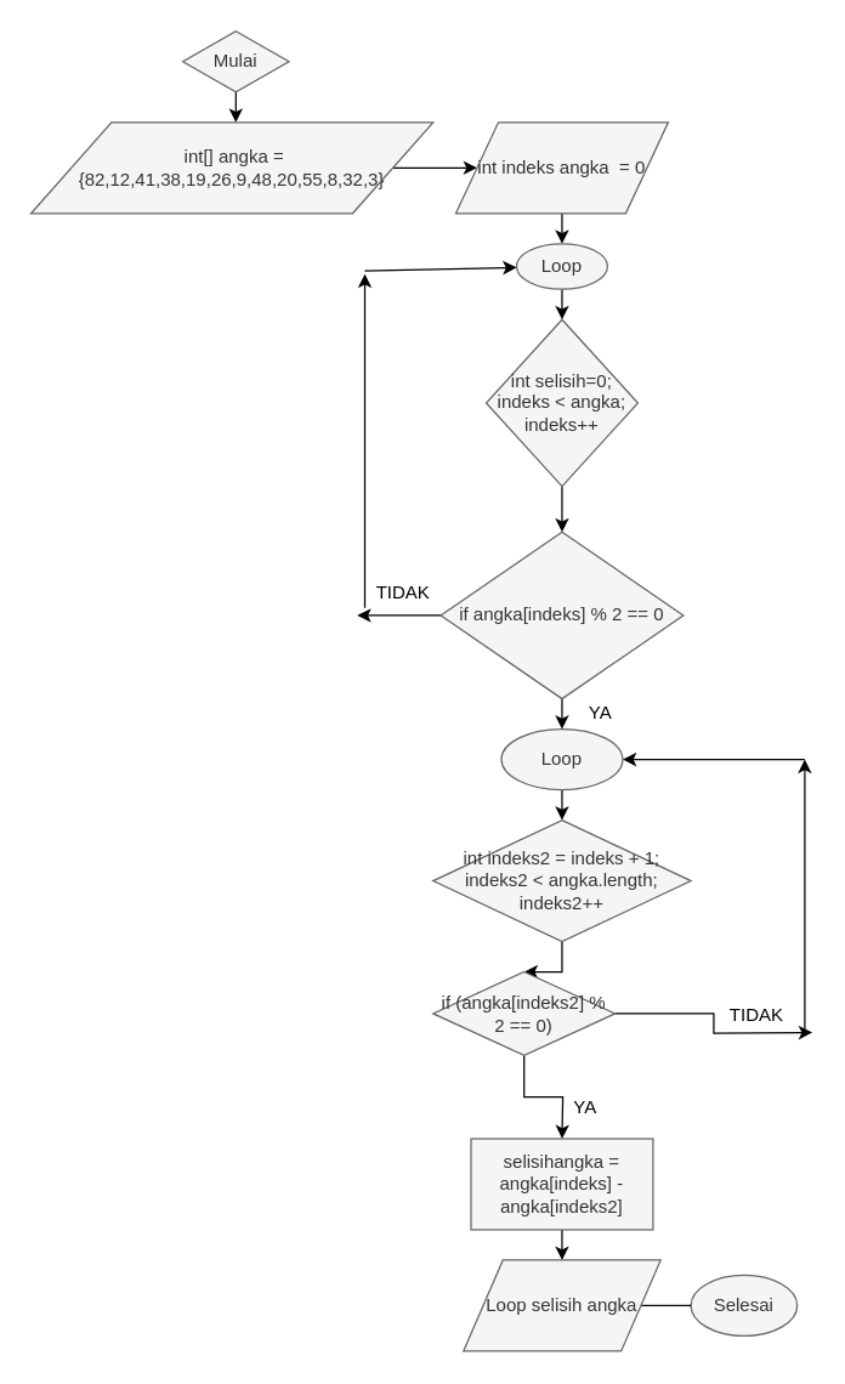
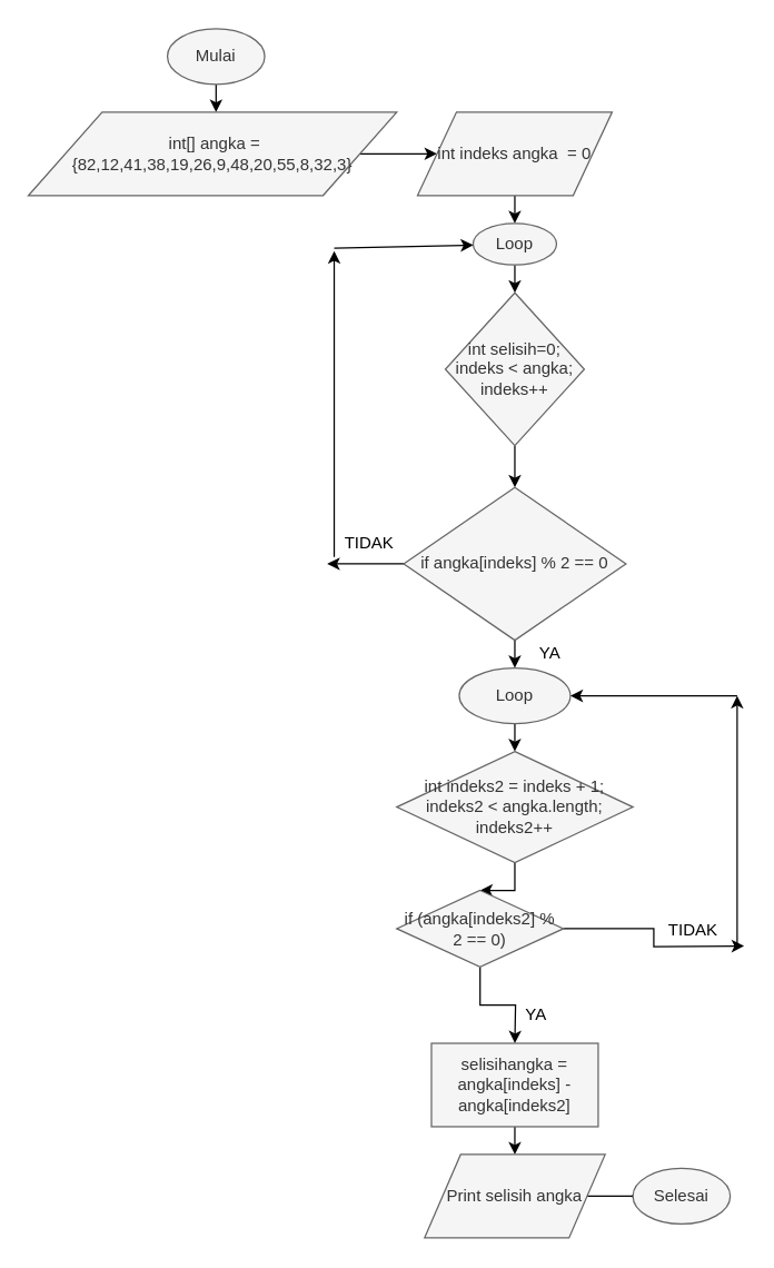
  <mxCell id="0" />
  <mxCell id="1" parent="0" />
  <mxCell id="2" value="" style="edgeStyle=orthogonalEdgeStyle;rounded=0;orthogonalLoop=1;jettySize=auto;html=1;" edge="1" parent="1" source="3"><mxGeometry relative="1" as="geometry"><mxPoint x="155" y="80" as="targetPoint" /></mxGeometry></mxCell>
- <mxCell id="3" value="Mulai" style="rhombus;whiteSpace=wrap;html=1;fillColor=#f5f5f5;strokeColor=#666666;fontColor=#333333;" vertex="1" parent="1"><mxGeometry x="120" y="20" width="70" height="40" as="geometry" /></mxCell>
+ <mxCell id="3" value="Mulai" style="ellipse;whiteSpace=wrap;html=1;fillColor=#f5f5f5;strokeColor=#666666;fontColor=#333333;" vertex="1" parent="1"><mxGeometry x="120" y="20" width="70" height="40" as="geometry" /></mxCell>
  <mxCell id="4" value="" style="edgeStyle=orthogonalEdgeStyle;rounded=0;orthogonalLoop=1;jettySize=auto;html=1;" edge="1" parent="1" source="5" target="7"><mxGeometry relative="1" as="geometry" /></mxCell>
  <mxCell id="5" value="&amp;nbsp;int[] angka = {82,12,41,38,19,26,9,48,20,55,8,32,3}" style="shape=parallelogram;perimeter=parallelogramPerimeter;whiteSpace=wrap;html=1;fillColor=#f5f5f5;strokeColor=#666666;fontColor=#333333;" vertex="1" parent="1"><mxGeometry x="20" y="80" width="265" height="60" as="geometry" /></mxCell>
  <mxCell id="6" value="" style="edgeStyle=orthogonalEdgeStyle;rounded=0;orthogonalLoop=1;jettySize=auto;html=1;" edge="1" parent="1" source="7"><mxGeometry relative="1" as="geometry"><mxPoint x="370" y="160" as="targetPoint" /></mxGeometry></mxCell>
  <mxCell id="7" value="int indeks angka&amp;nbsp; = 0" style="shape=parallelogram;perimeter=parallelogramPerimeter;whiteSpace=wrap;html=1;fillColor=#f5f5f5;strokeColor=#666666;fontColor=#333333;" vertex="1" parent="1"><mxGeometry x="300" y="80" width="140" height="60" as="geometry" /></mxCell>
  <mxCell id="8" value="" style="edgeStyle=orthogonalEdgeStyle;rounded=0;orthogonalLoop=1;jettySize=auto;html=1;" edge="1" parent="1" source="9"><mxGeometry relative="1" as="geometry"><mxPoint x="370" y="210" as="targetPoint" /></mxGeometry></mxCell>
  <mxCell id="9" value="Loop" style="ellipse;whiteSpace=wrap;html=1;fillColor=#f5f5f5;strokeColor=#666666;fontColor=#333333;" vertex="1" parent="1"><mxGeometry x="340" y="160" width="60" height="30" as="geometry" /></mxCell>
  <mxCell id="10" value="" style="edgeStyle=orthogonalEdgeStyle;rounded=0;orthogonalLoop=1;jettySize=auto;html=1;" edge="1" parent="1" source="11" target="14"><mxGeometry relative="1" as="geometry" /></mxCell>
  <mxCell id="11" value="int selisih=0; indeks &amp;lt; angka; indeks++" style="rhombus;whiteSpace=wrap;html=1;fillColor=#f5f5f5;strokeColor=#666666;fontColor=#333333;" vertex="1" parent="1"><mxGeometry x="320" y="210" width="100" height="110" as="geometry" /></mxCell>
  <mxCell id="12" value="" style="edgeStyle=orthogonalEdgeStyle;rounded=0;orthogonalLoop=1;jettySize=auto;html=1;" edge="1" parent="1" source="14"><mxGeometry relative="1" as="geometry"><mxPoint x="235" y="405" as="targetPoint" /></mxGeometry></mxCell>
  <mxCell id="13" value="" style="edgeStyle=orthogonalEdgeStyle;rounded=0;orthogonalLoop=1;jettySize=auto;html=1;" edge="1" parent="1" source="14"><mxGeometry relative="1" as="geometry"><mxPoint x="370" y="480" as="targetPoint" /></mxGeometry></mxCell>
  <mxCell id="14" value="if angka[indeks] % 2 == 0" style="rhombus;whiteSpace=wrap;html=1;fillColor=#f5f5f5;strokeColor=#666666;fontColor=#333333;" vertex="1" parent="1"><mxGeometry x="290" y="350" width="160" height="110" as="geometry" /></mxCell>
  <mxCell id="15" value="" style="endArrow=classic;html=1;" edge="1" parent="1"><mxGeometry width="50" height="50" relative="1" as="geometry"><mxPoint x="240" y="400" as="sourcePoint" /><mxPoint x="240" y="180" as="targetPoint" /></mxGeometry></mxCell>
  <mxCell id="16" value="" style="endArrow=classic;html=1;" edge="1" parent="1" target="9"><mxGeometry width="50" height="50" relative="1" as="geometry"><mxPoint x="240" y="178" as="sourcePoint" /><mxPoint x="290" y="140" as="targetPoint" /></mxGeometry></mxCell>
  <mxCell id="17" value="" style="edgeStyle=orthogonalEdgeStyle;rounded=0;orthogonalLoop=1;jettySize=auto;html=1;" edge="1" parent="1" source="18"><mxGeometry relative="1" as="geometry"><mxPoint x="370" y="540" as="targetPoint" /></mxGeometry></mxCell>
  <mxCell id="18" value="Loop" style="ellipse;whiteSpace=wrap;html=1;fillColor=#f5f5f5;strokeColor=#666666;fontColor=#333333;" vertex="1" parent="1"><mxGeometry x="330" y="480" width="80" height="40" as="geometry" /></mxCell>
  <mxCell id="19" value="" style="edgeStyle=orthogonalEdgeStyle;rounded=0;orthogonalLoop=1;jettySize=auto;html=1;" edge="1" parent="1" source="20" target="23"><mxGeometry relative="1" as="geometry" /></mxCell>
  <mxCell id="20" value="int indeks2 = indeks + 1; indeks2 &lt; angka.length; indeks2++" style="rhombus;whiteSpace=wrap;html=1;fillColor=#f5f5f5;strokeColor=#666666;fontColor=#333333;" vertex="1" parent="1"><mxGeometry x="285" y="540" width="170" height="80" as="geometry" /></mxCell>
  <mxCell id="21" value="" style="edgeStyle=orthogonalEdgeStyle;rounded=0;orthogonalLoop=1;jettySize=auto;html=1;" edge="1" parent="1" source="23"><mxGeometry relative="1" as="geometry"><mxPoint x="370" y="750" as="targetPoint" /></mxGeometry></mxCell>
  <mxCell id="22" value="" style="edgeStyle=orthogonalEdgeStyle;rounded=0;orthogonalLoop=1;jettySize=auto;html=1;" edge="1" parent="1" source="23"><mxGeometry relative="1" as="geometry"><mxPoint x="535" y="680" as="targetPoint" /></mxGeometry></mxCell>
  <mxCell id="23" value="if (angka[indeks2] % 2 == 0)" style="rhombus;whiteSpace=wrap;html=1;fillColor=#f5f5f5;strokeColor=#666666;fontColor=#333333;" vertex="1" parent="1"><mxGeometry x="285" y="640" width="120" height="55" as="geometry" /></mxCell>
  <mxCell id="24" value="YA" style="text;html=1;align=center;verticalAlign=middle;resizable=0;points=[];autosize=1;" vertex="1" parent="1"><mxGeometry x="380" y="460" width="30" height="20" as="geometry" /></mxCell>
  <mxCell id="25" value="TIDAK" style="text;html=1;align=center;verticalAlign=middle;resizable=0;points=[];autosize=1;" vertex="1" parent="1"><mxGeometry x="240" y="380" width="50" height="20" as="geometry" /></mxCell>
  <mxCell id="26" value="" style="edgeStyle=orthogonalEdgeStyle;rounded=0;orthogonalLoop=1;jettySize=auto;html=1;" edge="1" parent="1" source="27"><mxGeometry relative="1" as="geometry"><mxPoint x="370" y="830" as="targetPoint" /></mxGeometry></mxCell>
  <mxCell id="27" value="selisihangka = angka[indeks] - angka[indeks2]" style="rounded=0;whiteSpace=wrap;html=1;fillColor=#f5f5f5;strokeColor=#666666;fontColor=#333333;" vertex="1" parent="1"><mxGeometry x="310" y="750" width="120" height="60" as="geometry" /></mxCell>
  <mxCell id="28" value="" style="edgeStyle=orthogonalEdgeStyle;rounded=0;orthogonalLoop=1;jettySize=auto;html=1;" edge="1" parent="1" source="29"><mxGeometry relative="1" as="geometry"><mxPoint x="453" y="860" as="targetPoint" /></mxGeometry></mxCell>
- <mxCell id="29" value="Loop selisih angka" style="shape=parallelogram;perimeter=parallelogramPerimeter;whiteSpace=wrap;html=1;fillColor=#f5f5f5;strokeColor=#666666;fontColor=#333333;" vertex="1" parent="1"><mxGeometry x="305" y="830" width="130" height="60" as="geometry" /></mxCell>
+ <mxCell id="29" value="Print selisih angka" style="shape=parallelogram;perimeter=parallelogramPerimeter;whiteSpace=wrap;html=1;fillColor=#f5f5f5;strokeColor=#666666;fontColor=#333333;" vertex="1" parent="1"><mxGeometry x="305" y="830" width="130" height="60" as="geometry" /></mxCell>
  <mxCell id="30" value="Selesai" style="ellipse;whiteSpace=wrap;html=1;fillColor=#f5f5f5;strokeColor=#666666;fontColor=#333333;" vertex="1" parent="1"><mxGeometry x="455" y="840" width="70" height="40" as="geometry" /></mxCell>
  <mxCell id="31" value="" style="endArrow=classic;html=1;" edge="1" parent="1"><mxGeometry width="50" height="50" relative="1" as="geometry"><mxPoint x="530" y="680" as="sourcePoint" /><mxPoint x="530" y="500" as="targetPoint" /></mxGeometry></mxCell>
  <mxCell id="32" value="" style="endArrow=classic;html=1;entryX=1;entryY=0.5;entryDx=0;entryDy=0;" edge="1" parent="1" target="18"><mxGeometry width="50" height="50" relative="1" as="geometry"><mxPoint x="530" y="500" as="sourcePoint" /><mxPoint x="580" y="450" as="targetPoint" /></mxGeometry></mxCell>
  <mxCell id="33" value="TIDAK" style="text;html=1;align=center;verticalAlign=middle;resizable=0;points=[];autosize=1;" vertex="1" parent="1"><mxGeometry x="473" y="659" width="50" height="20" as="geometry" /></mxCell>
  <mxCell id="34" value="YA" style="text;html=1;align=center;verticalAlign=middle;resizable=0;points=[];autosize=1;" vertex="1" parent="1"><mxGeometry x="370" y="720" width="30" height="20" as="geometry" /></mxCell>
